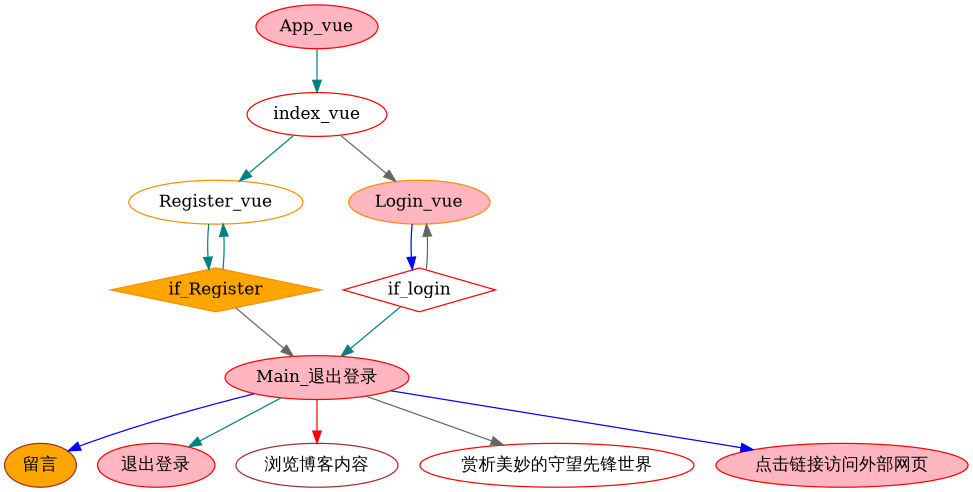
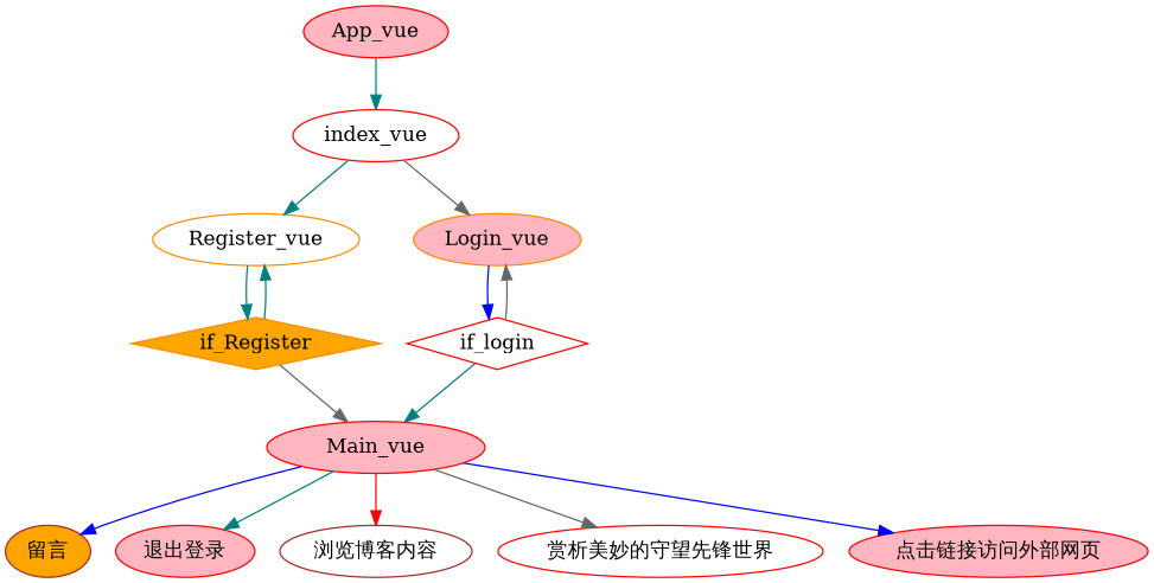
  digraph {
    fontname="DejaVu Serif"
    rankdir=LD
    node [color=red fillcolor=white fontname="DejaVu Serif" style=filled]
    edge [color=teal fontname="DejaVu Serif"]
    index_vue
    App_vue [fillcolor=lightpink]
    Register_vue [color=darkorange]
    Login_vue [color=darkorange fillcolor=lightpink]
    if_Register [color=darkorange fillcolor=orange shape=diamond]
    if_login [shape=diamond]
-   Main_vue [fillcolor=lightpink label="Main_退出登录"]
+   Main_vue [fillcolor=lightpink]
    "留言" [color=brown fillcolor=orange]
    "退出登录" [fillcolor=lightpink]
    "浏览博客内容" [color=brown]
    "赏析美妙的守望先锋世界"
    "点击链接访问外部网页" [fillcolor=lightpink]
    index_vue -> Register_vue
    index_vue -> Login_vue [color=gray40]
    App_vue -> index_vue
    Register_vue -> if_Register
    Login_vue -> if_login [color=blue]
    if_Register -> Register_vue
    if_Register -> Main_vue [color=gray40]
    if_login -> Login_vue [color=gray40]
    if_login -> Main_vue
    Main_vue -> "留言" [color=blue]
    Main_vue -> "退出登录"
    Main_vue -> "浏览博客内容" [color=red]
    Main_vue -> "赏析美妙的守望先锋世界" [color=gray40]
    Main_vue -> "点击链接访问外部网页" [color=blue]
  }
